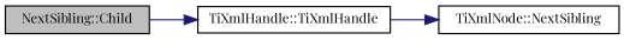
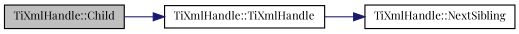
  digraph {
    fontname="Playfair Display"
    rankdir=LR
    node [color=black fillcolor=white fontname="Playfair Display" fontsize=10 shape=record style=filled]
    edge [color=midnightblue fontname="Playfair Display" fontsize=10 labelfontname=Helvetica labelfontsize=10 style=solid]
-   n1 [fillcolor=grey75 fontcolor=black height=0.2 label="NextSibling::Child" width=0.4]
+   n1 [fillcolor=grey75 fontcolor=black height=0.2 label="TiXmlHandle::Child" width=0.4]
    n2 [height=0.2 label="TiXmlHandle::TiXmlHandle" width=0.4]
-   n3 [height=0.2 label="TiXmlNode::NextSibling" width=0.4]
+   n3 [height=0.2 label="TiXmlHandle::NextSibling" width=0.4]
    n1 -> n2
    n2 -> n3
  }
